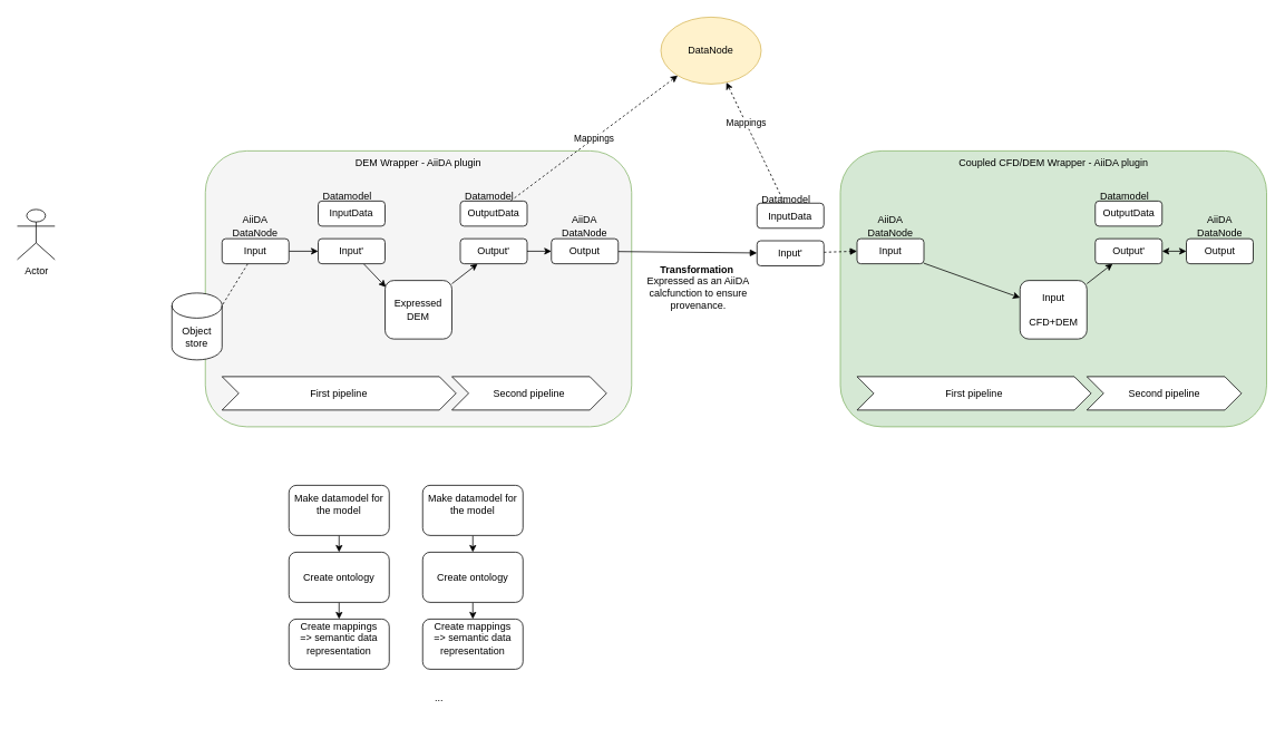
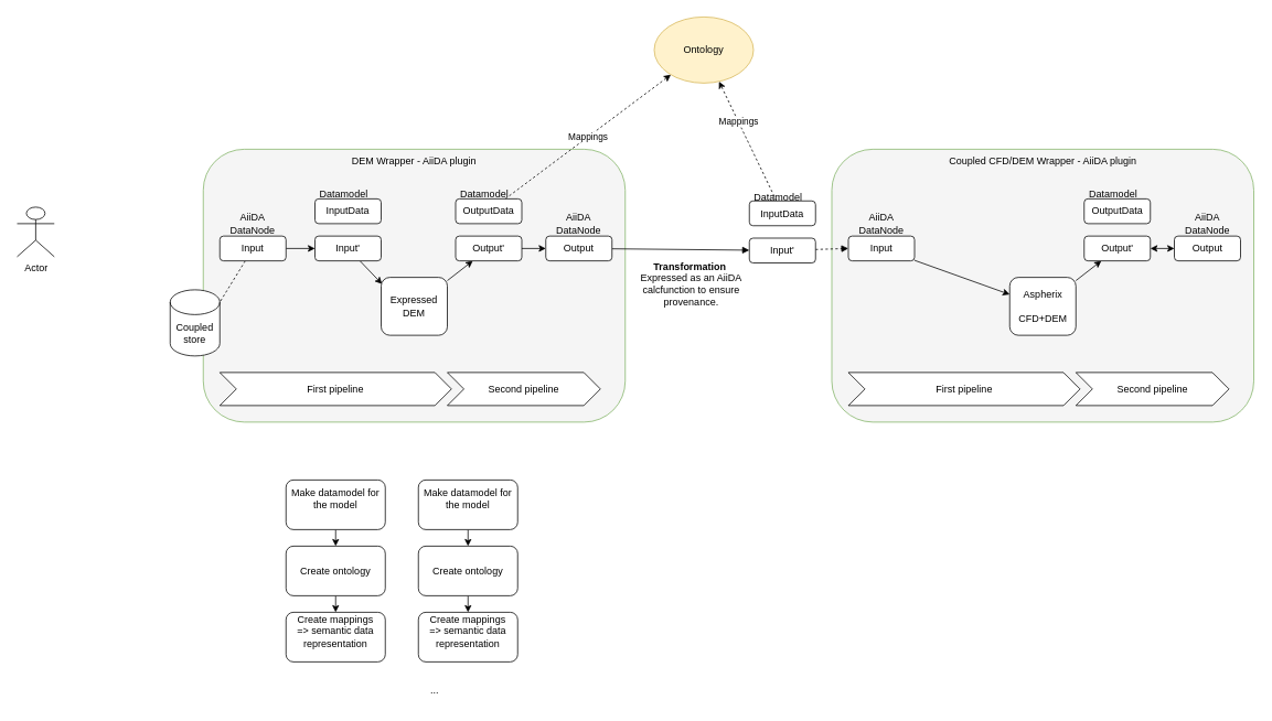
  <mxCell id="0" />
  <mxCell id="1" parent="0" />
  <mxCell id="2" value="DEM Wrapper - AiiDA plugin" style="rounded=1;whiteSpace=wrap;html=1;verticalAlign=top;fillColor=#f5f5f5;strokeColor=#82b366;" parent="1" vertex="1"><mxGeometry x="245" y="180" width="510" height="330" as="geometry" /></mxCell>
  <mxCell id="3" style="rounded=0;orthogonalLoop=1;jettySize=auto;html=1;entryX=0.013;entryY=0.114;entryDx=0;entryDy=0;entryPerimeter=0;" parent="1" source="4" target="6" edge="1"><mxGeometry relative="1" as="geometry" /></mxCell>
  <mxCell id="4" value="Input'" style="rounded=1;whiteSpace=wrap;html=1;" parent="1" vertex="1"><mxGeometry x="380" y="285" width="80" height="30" as="geometry" /></mxCell>
  <mxCell id="5" style="edgeStyle=none;rounded=0;orthogonalLoop=1;jettySize=auto;html=1;" parent="1" source="6" target="9" edge="1"><mxGeometry relative="1" as="geometry" /></mxCell>
  <mxCell id="6" value="Expressed&lt;br&gt;DEM" style="rounded=1;whiteSpace=wrap;html=1;" parent="1" vertex="1"><mxGeometry x="460" y="335" width="80" height="70" as="geometry" /></mxCell>
  <mxCell id="7" value="Datamodel" style="text;html=1;strokeColor=none;fillColor=none;align=center;verticalAlign=middle;whiteSpace=wrap;rounded=0;" parent="1" vertex="1"><mxGeometry x="385" y="220" width="60" height="30" as="geometry" /></mxCell>
  <mxCell id="8" style="edgeStyle=none;rounded=0;orthogonalLoop=1;jettySize=auto;html=1;entryX=0;entryY=0.5;entryDx=0;entryDy=0;startArrow=none;startFill=0;" parent="1" source="9" target="15" edge="1"><mxGeometry relative="1" as="geometry" /></mxCell>
  <mxCell id="9" value="Output'" style="rounded=1;whiteSpace=wrap;html=1;" parent="1" vertex="1"><mxGeometry x="550" y="285" width="80" height="30" as="geometry" /></mxCell>
  <mxCell id="10" value="Datamodel" style="text;html=1;strokeColor=none;fillColor=none;align=center;verticalAlign=middle;whiteSpace=wrap;rounded=0;" parent="1" vertex="1"><mxGeometry x="555" y="220" width="60" height="30" as="geometry" /></mxCell>
  <mxCell id="11" value="InputData" style="rounded=1;whiteSpace=wrap;html=1;" parent="1" vertex="1"><mxGeometry x="380" y="240" width="80" height="30" as="geometry" /></mxCell>
  <mxCell id="12" value="Mappings" style="rounded=0;orthogonalLoop=1;jettySize=auto;html=1;dashed=1;" edge="1" parent="1" source="13" target="57"><mxGeometry relative="1" as="geometry" /></mxCell>
  <mxCell id="13" value="OutputData" style="rounded=1;whiteSpace=wrap;html=1;" parent="1" vertex="1"><mxGeometry x="550" y="240" width="80" height="30" as="geometry" /></mxCell>
  <mxCell id="14" style="edgeStyle=none;rounded=0;orthogonalLoop=1;jettySize=auto;html=1;startArrow=none;startFill=0;endArrow=block;endFill=1;" parent="1" source="15" target="51" edge="1"><mxGeometry relative="1" as="geometry"><mxPoint x="765" y="301.557" as="targetPoint" /></mxGeometry></mxCell>
  <mxCell id="15" value="Output" style="rounded=1;whiteSpace=wrap;html=1;" parent="1" vertex="1"><mxGeometry x="659" y="285" width="80" height="30" as="geometry" /></mxCell>
  <mxCell id="16" value="AiiDA DataNode" style="text;html=1;strokeColor=none;fillColor=none;align=center;verticalAlign=middle;whiteSpace=wrap;rounded=0;" parent="1" vertex="1"><mxGeometry x="669" y="255" width="60" height="30" as="geometry" /></mxCell>
  <mxCell id="17" style="edgeStyle=none;rounded=0;orthogonalLoop=1;jettySize=auto;html=1;entryX=0;entryY=0.5;entryDx=0;entryDy=0;" parent="1" source="19" target="4" edge="1"><mxGeometry relative="1" as="geometry" /></mxCell>
  <mxCell id="18" style="rounded=0;orthogonalLoop=1;jettySize=auto;html=1;entryX=1;entryY=0;entryDx=0;entryDy=15;entryPerimeter=0;endArrow=none;endFill=0;dashed=1;" parent="1" source="19" target="34" edge="1"><mxGeometry relative="1" as="geometry" /></mxCell>
  <mxCell id="19" value="Input" style="rounded=1;whiteSpace=wrap;html=1;" parent="1" vertex="1"><mxGeometry x="265" y="285" width="80" height="30" as="geometry" /></mxCell>
  <mxCell id="20" value="AiiDA DataNode" style="text;html=1;strokeColor=none;fillColor=none;align=center;verticalAlign=middle;whiteSpace=wrap;rounded=0;" parent="1" vertex="1"><mxGeometry x="275" y="255" width="60" height="30" as="geometry" /></mxCell>
  <mxCell id="21" style="edgeStyle=none;rounded=0;orthogonalLoop=1;jettySize=auto;html=1;entryX=0.5;entryY=0;entryDx=0;entryDy=0;" parent="1" source="22" target="24" edge="1"><mxGeometry relative="1" as="geometry" /></mxCell>
  <mxCell id="22" value="Make datamodel for the model&lt;span style=&quot;color: rgba(0 , 0 , 0 , 0) ; font-family: monospace ; font-size: 0px&quot;&gt;%3CmxGraphModel%3E%3Croot%3E%3CmxCell%20id%3D%220%22%2F%3E%3CmxCell%20id%3D%221%22%20parent%3D%220%22%2F%3E%3CmxCell%20id%3D%222%22%20style%3D%22edgeStyle%3Dnone%3Brounded%3D0%3BorthogonalLoop%3D1%3BjettySize%3Dauto%3Bhtml%3D1%3BentryX%3D0.5%3BentryY%3D1%3BentryDx%3D0%3BentryDy%3D0%3B%22%20edge%3D%221%22%20parent%3D%221%22%3E%3CmxGeometry%20relative%3D%221%22%20as%3D%22geometry%22%3E%3CmxPoint%20x%3D%22455%22%20y%3D%22460%22%20as%3D%22sourcePoint%22%2F%3E%3CmxPoint%20x%3D%22455%22%20y%3D%22445%22%20as%3D%22targetPoint%22%2F%3E%3C%2FmxGeometry%3E%3C%2FmxCell%3E%3C%2Froot%3E%3C%2FmxGraphModel%3E&lt;/span&gt;&lt;br&gt;&lt;span style=&quot;color: rgba(0 , 0 , 0 , 0) ; font-family: monospace ; font-size: 0px&quot;&gt;%3CmxGraphModel%3E%3Croot%3E%3CmxCell%20id%3D%220%22%2F%3E%3CmxCell%20id%3D%221%22%20parent%3D%220%22%2F%3E%3CmxCell%20id%3D%222%22%20style%3D%22edgeStyle%3Dnone%3Brounded%3D0%3BorthogonalLoop%3D1%3BjettySize%3Dauto%3Bhtml%3D1%3BentryX%3D0.5%3BentryY%3D1%3BentryDx%3D0%3BentryDy%3D0%3B%22%20edge%3D%221%22%20parent%3D%221%22%3E%3CmxGeometry%20relative%3D%221%22%20as%3D%22geometry%22%3E%3CmxPoint%20x%3D%22455%22%20y%3D%22460%22%20as%3D%22sourcePoint%22%2F%3E%3CmxPoint%20x%3D%22455%22%20y%3D%22445%22%20as%3D%22targetPoint%22%2F%3E%3C%2FmxGeometry%3E%3C%2FmxCell%3E%3C%2Froot%3E%3C%2FmxGraphModel%3E&lt;/span&gt;" style="rounded=1;whiteSpace=wrap;html=1;" parent="1" vertex="1"><mxGeometry x="345" y="580" width="120" height="60" as="geometry" /></mxCell>
  <mxCell id="23" style="edgeStyle=none;rounded=0;orthogonalLoop=1;jettySize=auto;html=1;entryX=0.5;entryY=0;entryDx=0;entryDy=0;" parent="1" source="24" target="25" edge="1"><mxGeometry relative="1" as="geometry" /></mxCell>
  <mxCell id="24" value="Create ontology&lt;span style=&quot;color: rgba(0 , 0 , 0 , 0) ; font-family: monospace ; font-size: 0px&quot;&gt;%3CmxGraphModel%3E%3Croot%3E%3CmxCell%20id%3D%220%22%2F%3E%3CmxCell%20id%3D%221%22%20parent%3D%220%22%2F%3E%3CmxCell%20id%3D%222%22%20style%3D%22edgeStyle%3Dnone%3Brounded%3D0%3BorthogonalLoop%3D1%3BjettySize%3Dauto%3Bhtml%3D1%3BentryX%3D0.5%3BentryY%3D1%3BentryDx%3D0%3BentryDy%3D0%3B%22%20edge%3D%221%22%20parent%3D%221%22%3E%3CmxGeometry%20relative%3D%221%22%20as%3D%22geometry%22%3E%3CmxPoint%20x%3D%22455%22%20y%3D%22460%22%20as%3D%22sourcePoint%22%2F%3E%3CmxPoint%20x%3D%22455%22%20y%3D%22445%22%20as%3D%22targetPoint%22%2F%3E%3C%2FmxGeometry%3E%3C%2FmxCell%3E%3C%2Froot%3E%3C%2FmxGraphModel%3E&lt;/span&gt;" style="rounded=1;whiteSpace=wrap;html=1;" parent="1" vertex="1"><mxGeometry x="345" y="660" width="120" height="60" as="geometry" /></mxCell>
  <mxCell id="25" value="Create mappings&lt;br&gt;=&amp;gt; semantic data representation&lt;br&gt;&lt;span style=&quot;color: rgba(0 , 0 , 0 , 0) ; font-family: monospace ; font-size: 0px&quot;&gt;=&amp;gt;%3CmxGraphModel%3E%3Croot%3E%3CmxCell%20id%3D%220%22%2F%3E%3CmxCell%20id%3D%221%22%20parent%3D%220%22%2F%3E%3CmxCell%20id%3D%222%22%20style%3D%22edgeStyle%3Dnone%3Brounded%3D0%3BorthogonalLoop%3D1%3BjettySize%3Dauto%3Bhtml%3D1%3BentryX%3D0.5%3BentryY%3D1%3BentryDx%3D0%3BentryDy%3D0%3B%22%20edge%3D%221%22%20parent%3D%221%22%3E%3CmxGeometry%20relative%3D%221%22%20as%3D%22geometry%22%3E%3CmxPoint%20x%3D%22455%22%20y%3D%22460%22%20as%3D%22sourcePoint%22%2F%3E%3CmxPoint%20x%3D%22455%22%20y%3D%22445%22%20as%3D%22targetPoint%22%2F%3E%3C%2FmxGeometry%3E%3C%2FmxCell%3E%3C%2Froot%3E%3C%2FmxGraphModel%3E&lt;/span&gt;" style="rounded=1;whiteSpace=wrap;html=1;" parent="1" vertex="1"><mxGeometry x="345" y="740" width="120" height="60" as="geometry" /></mxCell>
  <mxCell id="26" style="edgeStyle=none;rounded=0;orthogonalLoop=1;jettySize=auto;html=1;" parent="1" source="27" target="29" edge="1"><mxGeometry relative="1" as="geometry" /></mxCell>
  <mxCell id="27" value="Make datamodel for the model&lt;span style=&quot;color: rgba(0 , 0 , 0 , 0) ; font-family: monospace ; font-size: 0px&quot;&gt;%3CmxGraphModel%3E%3Croot%3E%3CmxCell%20id%3D%220%22%2F%3E%3CmxCell%20id%3D%221%22%20parent%3D%220%22%2F%3E%3CmxCell%20id%3D%222%22%20style%3D%22edgeStyle%3Dnone%3Brounded%3D0%3BorthogonalLoop%3D1%3BjettySize%3Dauto%3Bhtml%3D1%3BentryX%3D0.5%3BentryY%3D1%3BentryDx%3D0%3BentryDy%3D0%3B%22%20edge%3D%221%22%20parent%3D%221%22%3E%3CmxGeometry%20relative%3D%221%22%20as%3D%22geometry%22%3E%3CmxPoint%20x%3D%22455%22%20y%3D%22460%22%20as%3D%22sourcePoint%22%2F%3E%3CmxPoint%20x%3D%22455%22%20y%3D%22445%22%20as%3D%22targetPoint%22%2F%3E%3C%2FmxGeometry%3E%3C%2FmxCell%3E%3C%2Froot%3E%3C%2FmxGraphModel%3E&lt;/span&gt;&lt;br&gt;&lt;span style=&quot;color: rgba(0 , 0 , 0 , 0) ; font-family: monospace ; font-size: 0px&quot;&gt;%3CmxGraphModel%3E%3Croot%3E%3CmxCell%20id%3D%220%22%2F%3E%3CmxCell%20id%3D%221%22%20parent%3D%220%22%2F%3E%3CmxCell%20id%3D%222%22%20style%3D%22edgeStyle%3Dnone%3Brounded%3D0%3BorthogonalLoop%3D1%3BjettySize%3Dauto%3Bhtml%3D1%3BentryX%3D0.5%3BentryY%3D1%3BentryDx%3D0%3BentryDy%3D0%3B%22%20edge%3D%221%22%20parent%3D%221%22%3E%3CmxGeometry%20relative%3D%221%22%20as%3D%22geometry%22%3E%3CmxPoint%20x%3D%22455%22%20y%3D%22460%22%20as%3D%22sourcePoint%22%2F%3E%3CmxPoint%20x%3D%22455%22%20y%3D%22445%22%20as%3D%22targetPoint%22%2F%3E%3C%2FmxGeometry%3E%3C%2FmxCell%3E%3C%2Froot%3E%3C%2FmxGraphModel%3E&lt;/span&gt;" style="rounded=1;whiteSpace=wrap;html=1;" parent="1" vertex="1"><mxGeometry x="505" y="580" width="120" height="60" as="geometry" /></mxCell>
  <mxCell id="28" style="edgeStyle=none;rounded=0;orthogonalLoop=1;jettySize=auto;html=1;" parent="1" source="29" target="30" edge="1"><mxGeometry relative="1" as="geometry" /></mxCell>
  <mxCell id="29" value="Create ontology&lt;span style=&quot;color: rgba(0 , 0 , 0 , 0) ; font-family: monospace ; font-size: 0px&quot;&gt;%3CmxGraphModel%3E%3Croot%3E%3CmxCell%20id%3D%220%22%2F%3E%3CmxCell%20id%3D%221%22%20parent%3D%220%22%2F%3E%3CmxCell%20id%3D%222%22%20style%3D%22edgeStyle%3Dnone%3Brounded%3D0%3BorthogonalLoop%3D1%3BjettySize%3Dauto%3Bhtml%3D1%3BentryX%3D0.5%3BentryY%3D1%3BentryDx%3D0%3BentryDy%3D0%3B%22%20edge%3D%221%22%20parent%3D%221%22%3E%3CmxGeometry%20relative%3D%221%22%20as%3D%22geometry%22%3E%3CmxPoint%20x%3D%22455%22%20y%3D%22460%22%20as%3D%22sourcePoint%22%2F%3E%3CmxPoint%20x%3D%22455%22%20y%3D%22445%22%20as%3D%22targetPoint%22%2F%3E%3C%2FmxGeometry%3E%3C%2FmxCell%3E%3C%2Froot%3E%3C%2FmxGraphModel%3E&lt;/span&gt;" style="rounded=1;whiteSpace=wrap;html=1;" parent="1" vertex="1"><mxGeometry x="505" y="660" width="120" height="60" as="geometry" /></mxCell>
  <mxCell id="30" value="Create mappings&lt;br&gt;=&amp;gt; semantic data representation&lt;br&gt;&lt;span style=&quot;color: rgba(0 , 0 , 0 , 0) ; font-family: monospace ; font-size: 0px&quot;&gt;=&amp;gt;%3CmxGraphModel%3E%3Croot%3E%3CmxCell%20id%3D%220%22%2F%3E%3CmxCell%20id%3D%221%22%20parent%3D%220%22%2F%3E%3CmxCell%20id%3D%222%22%20style%3D%22edgeStyle%3Dnone%3Brounded%3D0%3BorthogonalLoop%3D1%3BjettySize%3Dauto%3Bhtml%3D1%3BentryX%3D0.5%3BentryY%3D1%3BentryDx%3D0%3BentryDy%3D0%3B%22%20edge%3D%221%22%20parent%3D%221%22%3E%3CmxGeometry%20relative%3D%221%22%20as%3D%22geometry%22%3E%3CmxPoint%20x%3D%22455%22%20y%3D%22460%22%20as%3D%22sourcePoint%22%2F%3E%3CmxPoint%20x%3D%22455%22%20y%3D%22445%22%20as%3D%22targetPoint%22%2F%3E%3C%2FmxGeometry%3E%3C%2FmxCell%3E%3C%2Froot%3E%3C%2FmxGraphModel%3E&lt;/span&gt;" style="rounded=1;whiteSpace=wrap;html=1;" parent="1" vertex="1"><mxGeometry x="505" y="740" width="120" height="60" as="geometry" /></mxCell>
  <mxCell id="31" value="..." style="text;html=1;strokeColor=none;fillColor=none;align=center;verticalAlign=middle;whiteSpace=wrap;rounded=0;" parent="1" vertex="1"><mxGeometry x="495" y="820" width="60" height="30" as="geometry" /></mxCell>
  <mxCell id="32" value="First pipeline" style="shape=step;perimeter=stepPerimeter;whiteSpace=wrap;html=1;fixedSize=1;" parent="1" vertex="1"><mxGeometry x="265" y="450" width="280" height="40" as="geometry" /></mxCell>
  <mxCell id="33" value="Second pipeline" style="shape=step;perimeter=stepPerimeter;whiteSpace=wrap;html=1;fixedSize=1;" parent="1" vertex="1"><mxGeometry x="540" y="450" width="185" height="40" as="geometry" /></mxCell>
- <mxCell id="34" value="Object store" style="shape=cylinder3;whiteSpace=wrap;html=1;boundedLbl=1;backgroundOutline=1;size=15;" parent="1" vertex="1"><mxGeometry x="205" y="350" width="60" height="80" as="geometry" /></mxCell>
+ <mxCell id="34" value="Coupled store" style="shape=cylinder3;whiteSpace=wrap;html=1;boundedLbl=1;backgroundOutline=1;size=15;" parent="1" vertex="1"><mxGeometry x="205" y="350" width="60" height="80" as="geometry" /></mxCell>
  <mxCell id="35" value="Actor" style="shape=umlActor;verticalLabelPosition=bottom;verticalAlign=top;html=1;outlineConnect=0;" parent="1" vertex="1"><mxGeometry x="20" y="250" width="45" height="60" as="geometry" /></mxCell>
- <mxCell id="36" value="Coupled CFD/DEM Wrapper - AiiDA plugin" style="rounded=1;whiteSpace=wrap;html=1;verticalAlign=top;fillColor=#d5e8d4;strokeColor=#82b366;" parent="1" vertex="1"><mxGeometry x="1004.67" y="180" width="510" height="330" as="geometry" /></mxCell>
+ <mxCell id="36" value="Coupled CFD/DEM Wrapper - AiiDA plugin" style="rounded=1;whiteSpace=wrap;html=1;verticalAlign=top;fillColor=#f5f5f5;strokeColor=#82b366;" parent="1" vertex="1"><mxGeometry x="1004.67" y="180" width="510" height="330" as="geometry" /></mxCell>
  <mxCell id="37" style="edgeStyle=none;rounded=0;orthogonalLoop=1;jettySize=auto;html=1;" parent="1" source="38" target="40" edge="1"><mxGeometry relative="1" as="geometry" /></mxCell>
- <mxCell id="38" value="Input&lt;br&gt;&lt;br&gt;CFD+DEM" style="rounded=1;whiteSpace=wrap;html=1;" parent="1" vertex="1"><mxGeometry x="1219.67" y="335" width="80" height="70" as="geometry" /></mxCell>
+ <mxCell id="38" value="Aspherix&lt;br&gt;&lt;br&gt;CFD+DEM" style="rounded=1;whiteSpace=wrap;html=1;" parent="1" vertex="1"><mxGeometry x="1219.67" y="335" width="80" height="70" as="geometry" /></mxCell>
  <mxCell id="39" style="edgeStyle=none;rounded=0;orthogonalLoop=1;jettySize=auto;html=1;entryX=0;entryY=0.5;entryDx=0;entryDy=0;startArrow=classic;startFill=1;" parent="1" source="40" target="43" edge="1"><mxGeometry relative="1" as="geometry" /></mxCell>
  <mxCell id="40" value="Output'" style="rounded=1;whiteSpace=wrap;html=1;" parent="1" vertex="1"><mxGeometry x="1309.67" y="285" width="80" height="30" as="geometry" /></mxCell>
  <mxCell id="41" value="Datamodel" style="text;html=1;strokeColor=none;fillColor=none;align=center;verticalAlign=middle;whiteSpace=wrap;rounded=0;" parent="1" vertex="1"><mxGeometry x="1314.67" y="220" width="60" height="30" as="geometry" /></mxCell>
  <mxCell id="42" value="OutputData" style="rounded=1;whiteSpace=wrap;html=1;" parent="1" vertex="1"><mxGeometry x="1309.67" y="240" width="80" height="30" as="geometry" /></mxCell>
  <mxCell id="43" value="Output" style="rounded=1;whiteSpace=wrap;html=1;" parent="1" vertex="1"><mxGeometry x="1418.67" y="285" width="80" height="30" as="geometry" /></mxCell>
  <mxCell id="44" value="AiiDA DataNode" style="text;html=1;strokeColor=none;fillColor=none;align=center;verticalAlign=middle;whiteSpace=wrap;rounded=0;" parent="1" vertex="1"><mxGeometry x="1428.67" y="255" width="60" height="30" as="geometry" /></mxCell>
  <mxCell id="45" style="edgeStyle=none;rounded=0;orthogonalLoop=1;jettySize=auto;html=1;" parent="1" source="46" target="38" edge="1"><mxGeometry relative="1" as="geometry"><mxPoint x="1139.67" y="300" as="targetPoint" /></mxGeometry></mxCell>
  <mxCell id="46" value="Input" style="rounded=1;whiteSpace=wrap;html=1;" parent="1" vertex="1"><mxGeometry x="1024.67" y="285" width="80" height="30" as="geometry" /></mxCell>
  <mxCell id="47" value="AiiDA DataNode" style="text;html=1;strokeColor=none;fillColor=none;align=center;verticalAlign=middle;whiteSpace=wrap;rounded=0;" parent="1" vertex="1"><mxGeometry x="1034.67" y="255" width="60" height="30" as="geometry" /></mxCell>
  <mxCell id="48" value="First pipeline" style="shape=step;perimeter=stepPerimeter;whiteSpace=wrap;html=1;fixedSize=1;" parent="1" vertex="1"><mxGeometry x="1024.67" y="450" width="280" height="40" as="geometry" /></mxCell>
  <mxCell id="49" value="Second pipeline" style="shape=step;perimeter=stepPerimeter;whiteSpace=wrap;html=1;fixedSize=1;" parent="1" vertex="1"><mxGeometry x="1299.67" y="450" width="185" height="40" as="geometry" /></mxCell>
  <mxCell id="50" style="edgeStyle=none;rounded=0;orthogonalLoop=1;jettySize=auto;html=1;entryX=0;entryY=0.5;entryDx=0;entryDy=0;dashed=1;startArrow=none;startFill=0;endArrow=block;endFill=1;" parent="1" source="51" target="46" edge="1"><mxGeometry relative="1" as="geometry" /></mxCell>
  <mxCell id="51" value="Input'" style="rounded=1;whiteSpace=wrap;html=1;" parent="1" vertex="1"><mxGeometry x="905" y="287.5" width="80" height="30" as="geometry" /></mxCell>
  <mxCell id="52" value="Datamodel" style="text;html=1;strokeColor=none;fillColor=none;align=center;verticalAlign=middle;whiteSpace=wrap;rounded=0;" parent="1" vertex="1"><mxGeometry x="910" y="222.5" width="60" height="30" as="geometry" /></mxCell>
  <mxCell id="53" style="edgeStyle=none;rounded=0;orthogonalLoop=1;jettySize=auto;html=1;dashed=1;" edge="1" parent="1" source="55" target="57"><mxGeometry relative="1" as="geometry" /></mxCell>
  <mxCell id="54" value="Mappings" style="edgeLabel;html=1;align=center;verticalAlign=middle;resizable=0;points=[];" vertex="1" connectable="0" parent="53"><mxGeometry x="0.338" relative="1" as="geometry"><mxPoint as="offset" /></mxGeometry></mxCell>
  <mxCell id="55" value="InputData" style="rounded=1;whiteSpace=wrap;html=1;" parent="1" vertex="1"><mxGeometry x="905" y="242.5" width="80" height="30" as="geometry" /></mxCell>
  <mxCell id="56" value="&lt;b&gt;Transformation&amp;nbsp;&lt;br&gt;&lt;/b&gt;Expressed as an AiiDA calcfunction to ensure provenance." style="text;html=1;strokeColor=none;fillColor=none;align=center;verticalAlign=middle;whiteSpace=wrap;rounded=0;" parent="1" vertex="1"><mxGeometry x="745" y="310" width="180" height="65" as="geometry" /></mxCell>
- <mxCell id="57" value="DataNode" style="ellipse;whiteSpace=wrap;html=1;fillColor=#fff2cc;strokeColor=#d6b656;" vertex="1" parent="1"><mxGeometry x="790" y="20" width="120" height="80" as="geometry" /></mxCell>
+ <mxCell id="57" value="Ontology" style="ellipse;whiteSpace=wrap;html=1;fillColor=#fff2cc;strokeColor=#d6b656;" vertex="1" parent="1"><mxGeometry x="790" y="20" width="120" height="80" as="geometry" /></mxCell>
